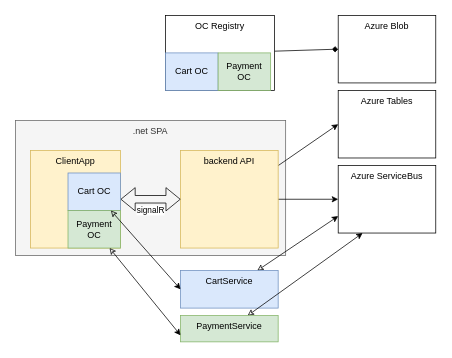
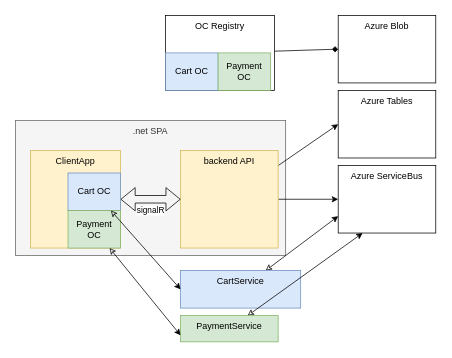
  <mxCell id="0" />
  <mxCell id="1" parent="0" />
  <mxCell id="2" value=".net SPA" style="whiteSpace=wrap;html=1;verticalAlign=top;fillColor=#f5f5f5;fontColor=#333333;strokeColor=#666666;" vertex="1" parent="1"><mxGeometry x="20" y="160" width="360" height="180" as="geometry" /></mxCell>
  <mxCell id="3" style="edgeStyle=none;html=1;entryX=0;entryY=0.5;entryDx=0;entryDy=0;" edge="1" parent="1" source="5" target="11"><mxGeometry relative="1" as="geometry" /></mxCell>
  <mxCell id="4" style="edgeStyle=none;html=1;entryX=0;entryY=0.5;entryDx=0;entryDy=0;" edge="1" parent="1" source="5" target="12"><mxGeometry relative="1" as="geometry" /></mxCell>
  <mxCell id="5" value="backend API" style="whiteSpace=wrap;html=1;verticalAlign=top;fillColor=#fff2cc;strokeColor=#d6b656;" vertex="1" parent="1"><mxGeometry x="240" y="200" width="130" height="130" as="geometry" /></mxCell>
  <mxCell id="6" value="signalR" style="edgeStyle=none;html=1;entryX=0;entryY=0.5;entryDx=0;entryDy=0;startArrow=classic;startFill=0;shape=flexArrow;" edge="1" parent="1" source="7" target="5"><mxGeometry y="-15" relative="1" as="geometry"><mxPoint as="offset" /></mxGeometry></mxCell>
  <mxCell id="7" value="ClientApp" style="whiteSpace=wrap;html=1;verticalAlign=top;fillColor=#fff2cc;strokeColor=#d6b656;" vertex="1" parent="1"><mxGeometry x="40" y="200" width="120" height="130" as="geometry" /></mxCell>
  <mxCell id="8" style="edgeStyle=none;html=1;entryX=0;entryY=0.5;entryDx=0;entryDy=0;endArrow=diamond;" edge="1" parent="1" source="9" target="13"><mxGeometry relative="1" as="geometry" /></mxCell>
  <mxCell id="9" value="OC Registry" style="whiteSpace=wrap;html=1;verticalAlign=top;" vertex="1" parent="1"><mxGeometry x="220" y="20" width="145" height="100" as="geometry" /></mxCell>
  <mxCell id="10" value="Cart OC" style="whiteSpace=wrap;html=1;fillColor=#dae8fc;strokeColor=#6c8ebf;" vertex="1" parent="1"><mxGeometry x="90" y="230" width="70" height="50" as="geometry" /></mxCell>
  <mxCell id="11" value="Azure Tables" style="whiteSpace=wrap;html=1;verticalAlign=top;" vertex="1" parent="1"><mxGeometry x="450" y="120" width="130" height="90" as="geometry" /></mxCell>
  <mxCell id="12" value="Azure ServiceBus" style="whiteSpace=wrap;html=1;verticalAlign=top;" vertex="1" parent="1"><mxGeometry x="450" y="220" width="130" height="90" as="geometry" /></mxCell>
  <mxCell id="13" value="Azure Blob" style="whiteSpace=wrap;html=1;verticalAlign=top;" vertex="1" parent="1"><mxGeometry x="450" y="20" width="130" height="90" as="geometry" /></mxCell>
  <mxCell id="14" value="Cart OC" style="whiteSpace=wrap;html=1;fillColor=#dae8fc;strokeColor=#6c8ebf;" vertex="1" parent="1"><mxGeometry x="220" y="70" width="70" height="50" as="geometry" /></mxCell>
  <mxCell id="15" value="Payment OC" style="whiteSpace=wrap;html=1;fillColor=#d5e8d4;strokeColor=#82b366;" vertex="1" parent="1"><mxGeometry x="90" y="280" width="70" height="50" as="geometry" /></mxCell>
  <mxCell id="16" style="edgeStyle=none;html=1;entryX=0;entryY=0.75;entryDx=0;entryDy=0;startArrow=classic;startFill=0;" edge="1" parent="1" source="17" target="12"><mxGeometry relative="1" as="geometry" /></mxCell>
- <mxCell id="17" value="CartService" style="whiteSpace=wrap;html=1;verticalAlign=top;fillColor=#dae8fc;strokeColor=#6c8ebf;" vertex="1" parent="1"><mxGeometry x="240" y="360" width="130" height="50" as="geometry" /></mxCell>
+ <mxCell id="17" value="CartService" style="whiteSpace=wrap;html=1;verticalAlign=top;fillColor=#dae8fc;strokeColor=#6c8ebf;" vertex="1" parent="1"><mxGeometry x="240" y="360" width="160" height="50" as="geometry" /></mxCell>
  <mxCell id="18" style="edgeStyle=none;html=1;entryX=0.25;entryY=1;entryDx=0;entryDy=0;startArrow=classic;startFill=0;" edge="1" parent="1" source="19" target="12"><mxGeometry relative="1" as="geometry" /></mxCell>
  <mxCell id="19" value="PaymentService" style="whiteSpace=wrap;html=1;verticalAlign=top;fillColor=#d5e8d4;strokeColor=#82b366;" vertex="1" parent="1"><mxGeometry x="240" y="420" width="130" height="35" as="geometry" /></mxCell>
  <mxCell id="20" style="edgeStyle=none;html=1;entryX=0;entryY=0.5;entryDx=0;entryDy=0;startArrow=classic;startFill=0;" edge="1" parent="1" source="10" target="17"><mxGeometry relative="1" as="geometry" /></mxCell>
  <mxCell id="21" style="edgeStyle=none;html=1;entryX=0;entryY=0.75;entryDx=0;entryDy=0;startArrow=classic;startFill=0;" edge="1" parent="1" source="15" target="19"><mxGeometry relative="1" as="geometry" /></mxCell>
  <mxCell id="22" value="Payment OC" style="whiteSpace=wrap;html=1;fillColor=#d5e8d4;strokeColor=#82b366;" vertex="1" parent="1"><mxGeometry x="290" y="70" width="70" height="50" as="geometry" /></mxCell>
